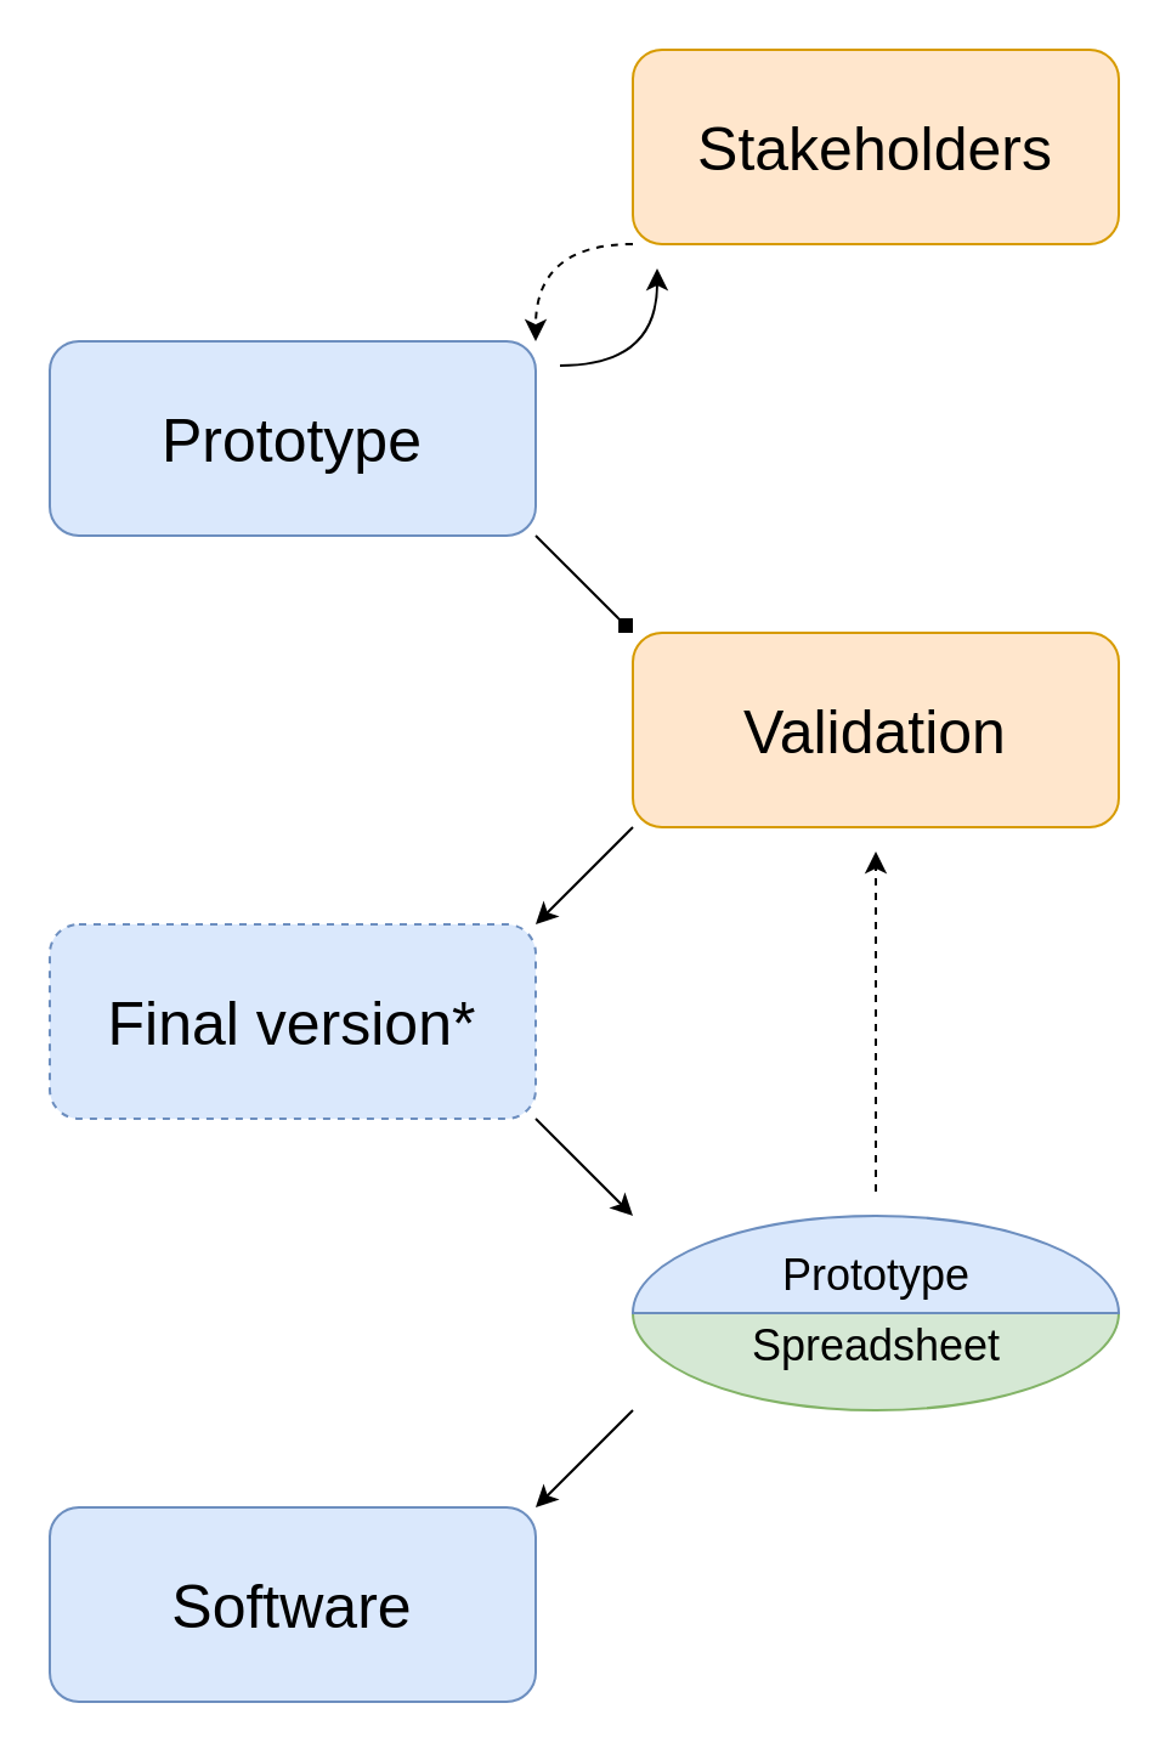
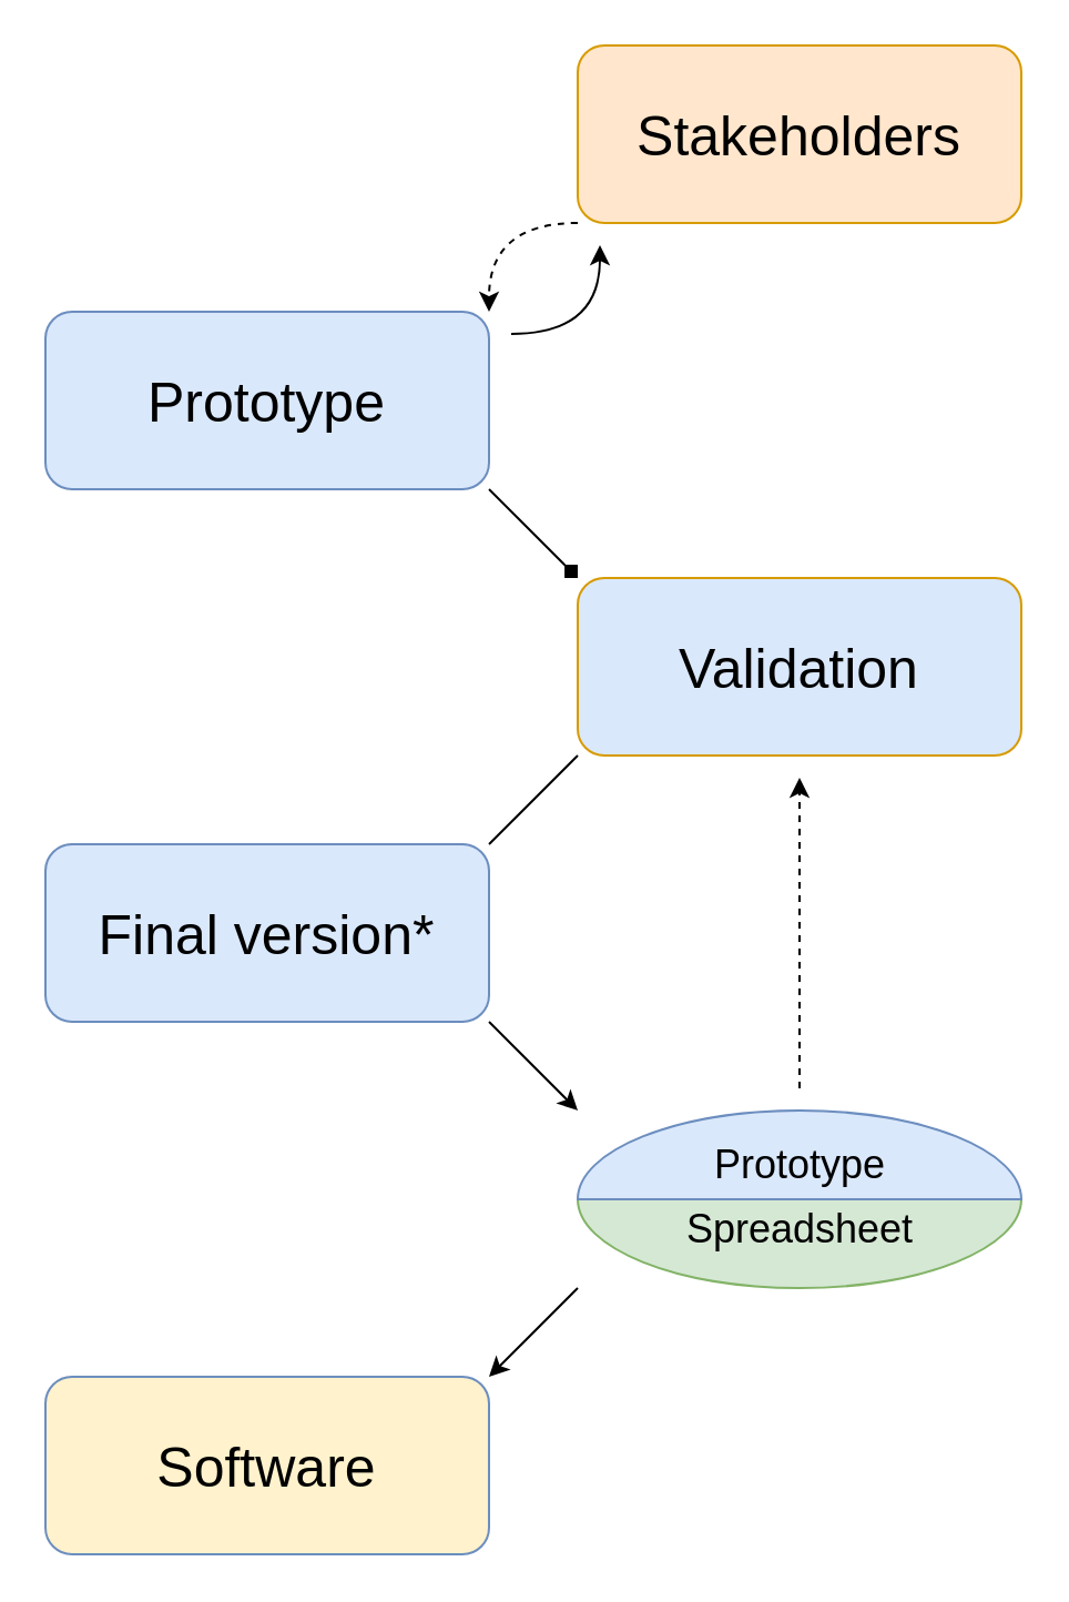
  <mxCell id="0" />
  <mxCell id="1" parent="0" />
  <mxCell id="2" value="" style="verticalLabelPosition=bottom;verticalAlign=top;html=1;shape=mxgraph.basic.half_circle;fontFamily=Helvetica;fontSize=11;fillColor=#d5e8d4;strokeColor=#82b366;" vertex="1" parent="1"><mxGeometry x="260" y="540" width="200" height="40" as="geometry" /></mxCell>
  <mxCell id="3" value="" style="verticalLabelPosition=bottom;verticalAlign=top;html=1;shape=mxgraph.basic.half_circle;fontFamily=Helvetica;fontSize=11;rotation=-180;fillColor=#dae8fc;strokeColor=#6c8ebf;" vertex="1" parent="1"><mxGeometry x="260" y="500" width="200" height="40" as="geometry" /></mxCell>
  <mxCell id="4" style="rounded=0;orthogonalLoop=1;jettySize=auto;html=1;exitX=0;exitY=1;exitDx=0;exitDy=0;entryX=1;entryY=0;entryDx=0;entryDy=0;edgeStyle=orthogonalEdgeStyle;curved=1;dashed=1;" edge="1" parent="1" source="5" target="7"><mxGeometry relative="1" as="geometry"><Array as="points"><mxPoint x="220" y="100" /></Array></mxGeometry></mxCell>
  <mxCell id="5" value="&lt;font style=&quot;font-size: 25px;&quot;&gt;Stakeholders&lt;/font&gt;" style="rounded=1;whiteSpace=wrap;html=1;fillColor=#ffe6cc;strokeColor=#d79b00;" vertex="1" parent="1"><mxGeometry x="260" y="20" width="200" height="80" as="geometry" /></mxCell>
  <mxCell id="6" style="rounded=0;orthogonalLoop=1;jettySize=auto;html=1;exitX=1;exitY=1;exitDx=0;exitDy=0;entryX=0;entryY=0;entryDx=0;entryDy=0;endArrow=diamond;" edge="1" parent="1" source="7" target="10"><mxGeometry relative="1" as="geometry" /></mxCell>
  <mxCell id="7" value="&lt;font style=&quot;font-size: 25px;&quot;&gt;Prototype&lt;/font&gt;" style="rounded=1;whiteSpace=wrap;html=1;fillColor=#dae8fc;strokeColor=#6c8ebf;" vertex="1" parent="1"><mxGeometry x="20" y="140" width="200" height="80" as="geometry" /></mxCell>
  <mxCell id="8" style="rounded=0;orthogonalLoop=1;jettySize=auto;html=1;exitX=0;exitY=1;exitDx=0;exitDy=0;entryX=1;entryY=0;entryDx=0;entryDy=0;edgeStyle=orthogonalEdgeStyle;curved=1;" edge="1" parent="1"><mxGeometry relative="1" as="geometry"><mxPoint x="230" y="150" as="sourcePoint" /><mxPoint x="270" y="110" as="targetPoint" /><Array as="points"><mxPoint x="270" y="150" /></Array></mxGeometry></mxCell>
- <mxCell id="9" style="rounded=0;orthogonalLoop=1;jettySize=auto;html=1;exitX=0;exitY=1;exitDx=0;exitDy=0;entryX=1;entryY=0;entryDx=0;entryDy=0;" edge="1" parent="1" source="10" target="12"><mxGeometry relative="1" as="geometry" /></mxCell>
- <mxCell id="10" value="&lt;font style=&quot;font-size: 25px;&quot;&gt;Validation&lt;/font&gt;" style="rounded=1;whiteSpace=wrap;html=1;fillColor=#ffe6cc;strokeColor=#d79b00;" vertex="1" parent="1"><mxGeometry x="260" y="260" width="200" height="80" as="geometry" /></mxCell>
+ <mxCell id="9" style="rounded=0;orthogonalLoop=1;jettySize=auto;html=1;exitX=0;exitY=1;exitDx=0;exitDy=0;entryX=1;entryY=0;entryDx=0;entryDy=0;endArrow=none;" edge="1" parent="1" source="10" target="12"><mxGeometry relative="1" as="geometry" /></mxCell>
+ <mxCell id="10" value="&lt;font style=&quot;font-size: 25px;&quot;&gt;Validation&lt;/font&gt;" style="rounded=1;whiteSpace=wrap;html=1;fillColor=#dae8fc;strokeColor=#d79b00;" vertex="1" parent="1"><mxGeometry x="260" y="260" width="200" height="80" as="geometry" /></mxCell>
  <mxCell id="11" style="edgeStyle=none;shape=connector;rounded=0;orthogonalLoop=1;jettySize=auto;html=1;exitX=1;exitY=1;exitDx=0;exitDy=0;labelBackgroundColor=default;strokeColor=default;fontFamily=Helvetica;fontSize=11;fontColor=default;endArrow=classic;" edge="1" parent="1" source="12"><mxGeometry relative="1" as="geometry"><mxPoint x="260" y="500" as="targetPoint" /></mxGeometry></mxCell>
- <mxCell id="12" value="&lt;font style=&quot;font-size: 25px;&quot;&gt;Final version*&lt;/font&gt;" style="rounded=1;whiteSpace=wrap;html=1;fillColor=#dae8fc;strokeColor=#6c8ebf;dashed=1;" vertex="1" parent="1"><mxGeometry x="20" y="380" width="200" height="80" as="geometry" /></mxCell>
+ <mxCell id="12" value="&lt;font style=&quot;font-size: 25px;&quot;&gt;Final version*&lt;/font&gt;" style="rounded=1;whiteSpace=wrap;html=1;fillColor=#dae8fc;strokeColor=#6c8ebf;" vertex="1" parent="1"><mxGeometry x="20" y="380" width="200" height="80" as="geometry" /></mxCell>
  <mxCell id="13" style="edgeStyle=none;shape=connector;rounded=0;orthogonalLoop=1;jettySize=auto;html=1;labelBackgroundColor=default;strokeColor=default;fontFamily=Helvetica;fontSize=11;fontColor=default;endArrow=classic;dashed=1;" edge="1" parent="1"><mxGeometry relative="1" as="geometry"><mxPoint x="360" y="350" as="targetPoint" /><mxPoint x="360" y="490" as="sourcePoint" /></mxGeometry></mxCell>
  <mxCell id="14" style="edgeStyle=none;shape=connector;rounded=0;orthogonalLoop=1;jettySize=auto;html=1;labelBackgroundColor=default;strokeColor=default;fontFamily=Helvetica;fontSize=11;fontColor=default;endArrow=classic;" edge="1" parent="1"><mxGeometry relative="1" as="geometry"><mxPoint x="260" y="580" as="sourcePoint" /><mxPoint x="220" y="620" as="targetPoint" /></mxGeometry></mxCell>
- <mxCell id="15" value="&lt;font style=&quot;font-size: 25px;&quot;&gt;Software&lt;/font&gt;" style="rounded=1;whiteSpace=wrap;html=1;fillColor=#dae8fc;strokeColor=#6c8ebf;" vertex="1" parent="1"><mxGeometry x="20" y="620" width="200" height="80" as="geometry" /></mxCell>
+ <mxCell id="15" value="&lt;font style=&quot;font-size: 25px;&quot;&gt;Software&lt;/font&gt;" style="rounded=1;whiteSpace=wrap;html=1;fillColor=#fff2cc;strokeColor=#6c8ebf;" vertex="1" parent="1"><mxGeometry x="20" y="620" width="200" height="80" as="geometry" /></mxCell>
  <mxCell id="16" value="&lt;p style=&quot;line-height: 110%;&quot;&gt;&lt;font style=&quot;font-size: 18px;&quot;&gt;Prototype&lt;br style=&quot;border-color: var(--border-color);&quot;&gt;&lt;br style=&quot;border-color: var(--border-color);&quot;&gt;Spreadsheet&lt;/font&gt;&lt;/p&gt;" style="text;html=1;align=center;verticalAlign=middle;resizable=0;points=[];autosize=1;strokeColor=none;fillColor=none;fontSize=11;fontFamily=Helvetica;fontColor=default;" vertex="1" parent="1"><mxGeometry x="295" y="500" width="130" height="80" as="geometry" /></mxCell>
